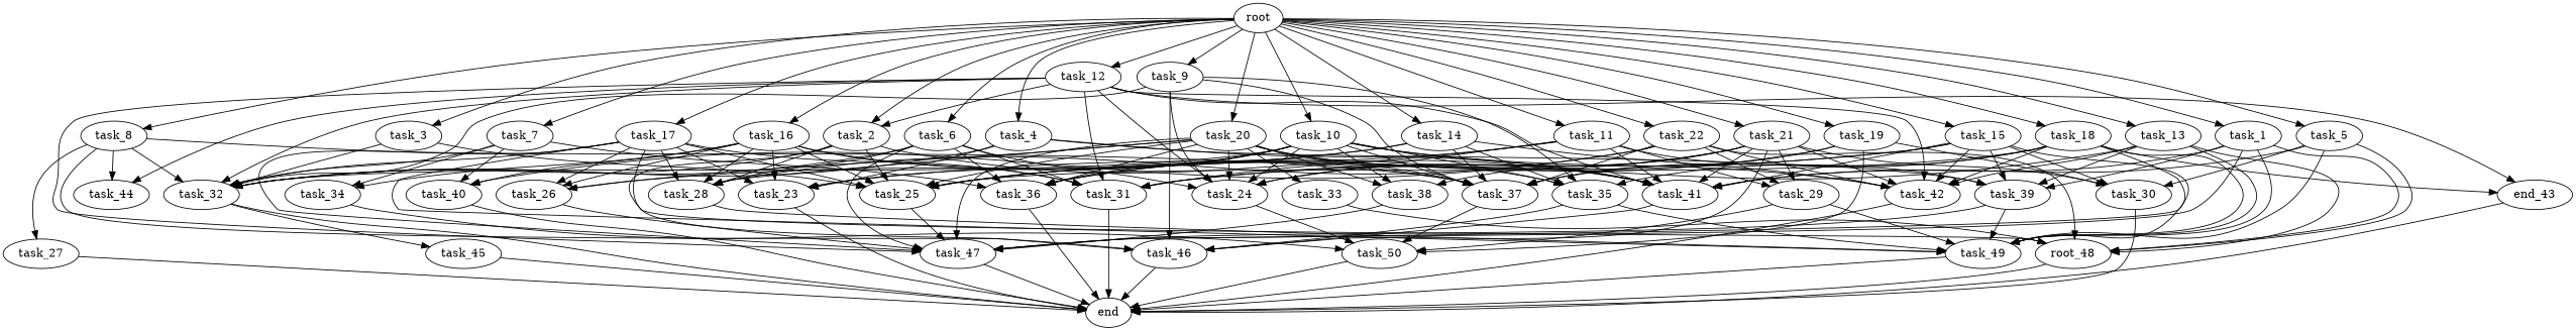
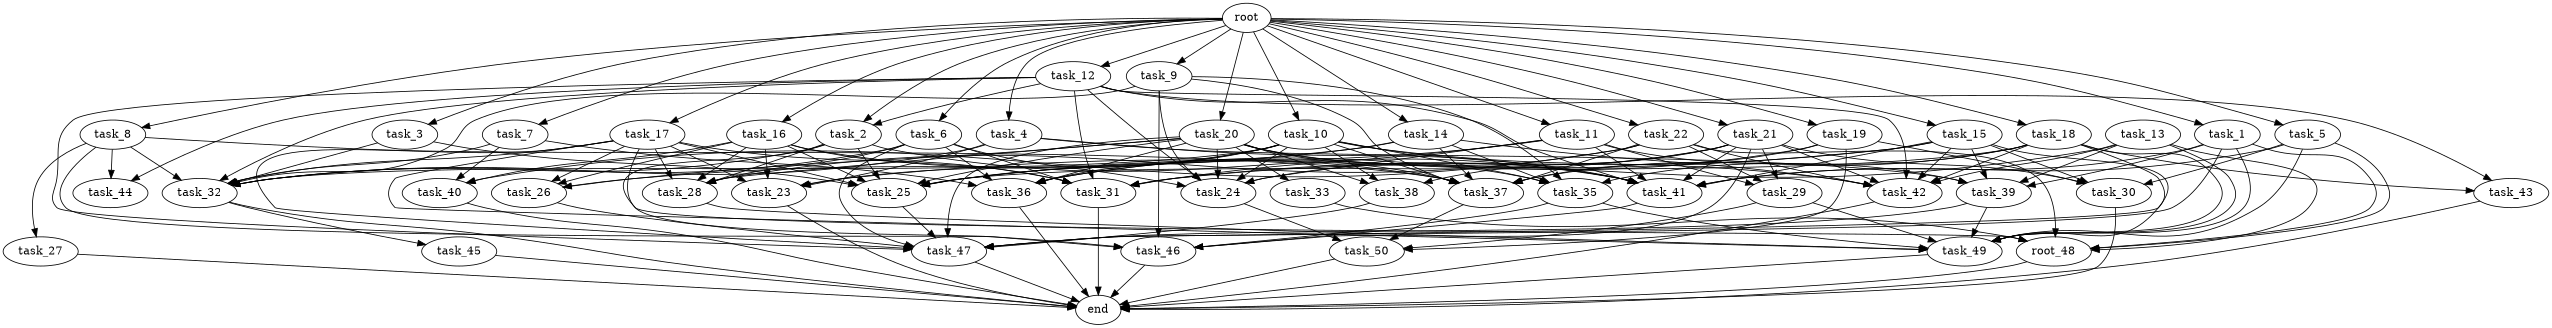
  digraph {
    task_9
    task_35
    task_24
    task_32
    task_37
    task_46
    task_49
    task_50
    task_45
    end
    task_17
    task_28
    task_23
    task_26
    task_47
    task_31
    task_25
    n18 [label=root_48]
    task_7
-   task_34
    task_40
    task_36
    task_18
    task_42
-   task_43 [label=end_43]
+   task_43
    task_12
    task_44
    task_41
    task_2
    task_38
    task_10
    task_27
    task_30
    task_20
    task_33
    task_14
    task_16
    task_11
    task_29
    task_39
    task_21
    task_19
    task_13
    task_8
    task_5
    task_6
    task_22
    root
    task_15
    task_3
    task_4
    task_1
    task_9 -> task_35
    task_9 -> task_24
    task_9 -> task_32
    task_9 -> task_37
    task_9 -> task_46
    task_35 -> task_46
    task_35 -> task_49
    task_24 -> task_50
    task_32 -> task_45
    task_32 -> end
    task_37 -> task_50
    task_46 -> end
    task_49 -> end
    task_50 -> end
    task_45 -> end
    task_17 -> task_32
    task_17 -> task_49
    task_17 -> task_28
    task_17 -> task_23
    task_17 -> task_26
    task_17 -> task_47
    task_17 -> task_31
    task_17 -> task_25
    task_17 -> n18
    task_28 -> task_49
    task_23 -> end
    task_26 -> task_47
    task_47 -> end
    task_31 -> end
    task_25 -> task_47
    n18 -> end
    task_7 -> task_32
-   task_7 -> task_34
    task_7 -> task_40
    task_7 -> task_36
-   task_34 -> task_50
    task_40 -> end
    task_36 -> end
    task_18 -> task_35
    task_18 -> task_37
    task_18 -> task_49
    task_18 -> task_47
    task_18 -> task_25
    task_18 -> task_42
    task_18 -> task_43
    task_42 -> end
    task_43 -> end
    task_12 -> task_24
    task_12 -> task_32
    task_12 -> task_47
    task_12 -> task_31
    task_12 -> task_42
    task_12 -> task_43
    task_12 -> task_44
    task_12 -> task_41
    task_12 -> task_2
    task_41 -> task_46
    task_2 -> task_32
    task_2 -> task_46
    task_2 -> task_28
    task_2 -> task_25
    task_2 -> task_41
    task_38 -> task_47
    task_10 -> task_35
    task_10 -> task_24
    task_10 -> task_32
    task_10 -> task_37
    task_10 -> task_23
    task_10 -> task_25
    task_10 -> task_36
    task_10 -> task_42
    task_10 -> task_41
    task_10 -> task_38
    task_27 -> end
    task_30 -> end
    task_20 -> task_35
    task_20 -> task_24
    task_20 -> task_37
    task_20 -> task_28
    task_20 -> task_26
    task_20 -> task_47
    task_20 -> task_25
    task_20 -> task_36
    task_20 -> task_41
    task_20 -> task_38
    task_20 -> task_33
    task_33 -> n18
    task_14 -> task_35
    task_14 -> task_37
    task_14 -> task_26
    task_14 -> task_25
    task_14 -> task_42
    task_16 -> task_37
    task_16 -> task_28
    task_16 -> task_23
    task_16 -> task_26
    task_16 -> task_31
    task_16 -> task_25
-   task_16 -> task_34
    task_16 -> task_40
    task_11 -> task_24
    task_11 -> task_31
    task_11 -> task_25
    task_11 -> task_41
    task_11 -> task_29
    task_11 -> task_39
    task_29 -> task_49
    task_29 -> task_50
    task_39 -> task_49
    task_39 -> task_47
    task_21 -> task_24
    task_21 -> task_46
    task_21 -> task_36
    task_21 -> task_42
    task_21 -> task_41
    task_21 -> task_38
    task_21 -> task_30
    task_21 -> task_29
    task_19 -> task_37
    task_19 -> task_50
    task_19 -> task_36
    task_19 -> task_30
    task_13 -> task_49
    task_13 -> task_31
    task_13 -> n18
    task_13 -> task_42
    task_13 -> task_39
    task_8 -> task_32
    task_8 -> task_37
    task_8 -> task_46
    task_8 -> task_44
    task_8 -> task_27
    task_5 -> task_49
    task_5 -> n18
    task_5 -> task_41
    task_5 -> task_30
    task_6 -> task_24
    task_6 -> task_32
    task_6 -> task_28
    task_6 -> task_47
    task_6 -> task_31
    task_6 -> task_36
    task_22 -> task_37
    task_22 -> task_28
    task_22 -> n18
    task_22 -> task_40
    task_22 -> task_42
    task_22 -> task_29
    root -> task_9
    root -> task_17
    root -> task_7
    root -> task_18
    root -> task_12
    root -> task_2
    root -> task_10
    root -> task_20
    root -> task_14
    root -> task_16
    root -> task_11
    root -> task_21
    root -> task_19
-   root -> task_13
    root -> task_8
    root -> task_5
    root -> task_6
    root -> task_22
    root -> task_15
    root -> task_3
    root -> task_4
    root -> task_1
    task_15 -> task_49
    task_15 -> task_23
    task_15 -> task_31
    task_15 -> task_42
    task_15 -> task_41
    task_15 -> task_30
    task_15 -> task_39
    task_3 -> task_32
    task_3 -> task_25
    task_4 -> task_32
    task_4 -> task_23
    task_4 -> task_41
    task_4 -> task_39
    task_1 -> task_49
    task_1 -> task_47
    task_1 -> n18
    task_1 -> task_41
    task_1 -> task_39
  }
